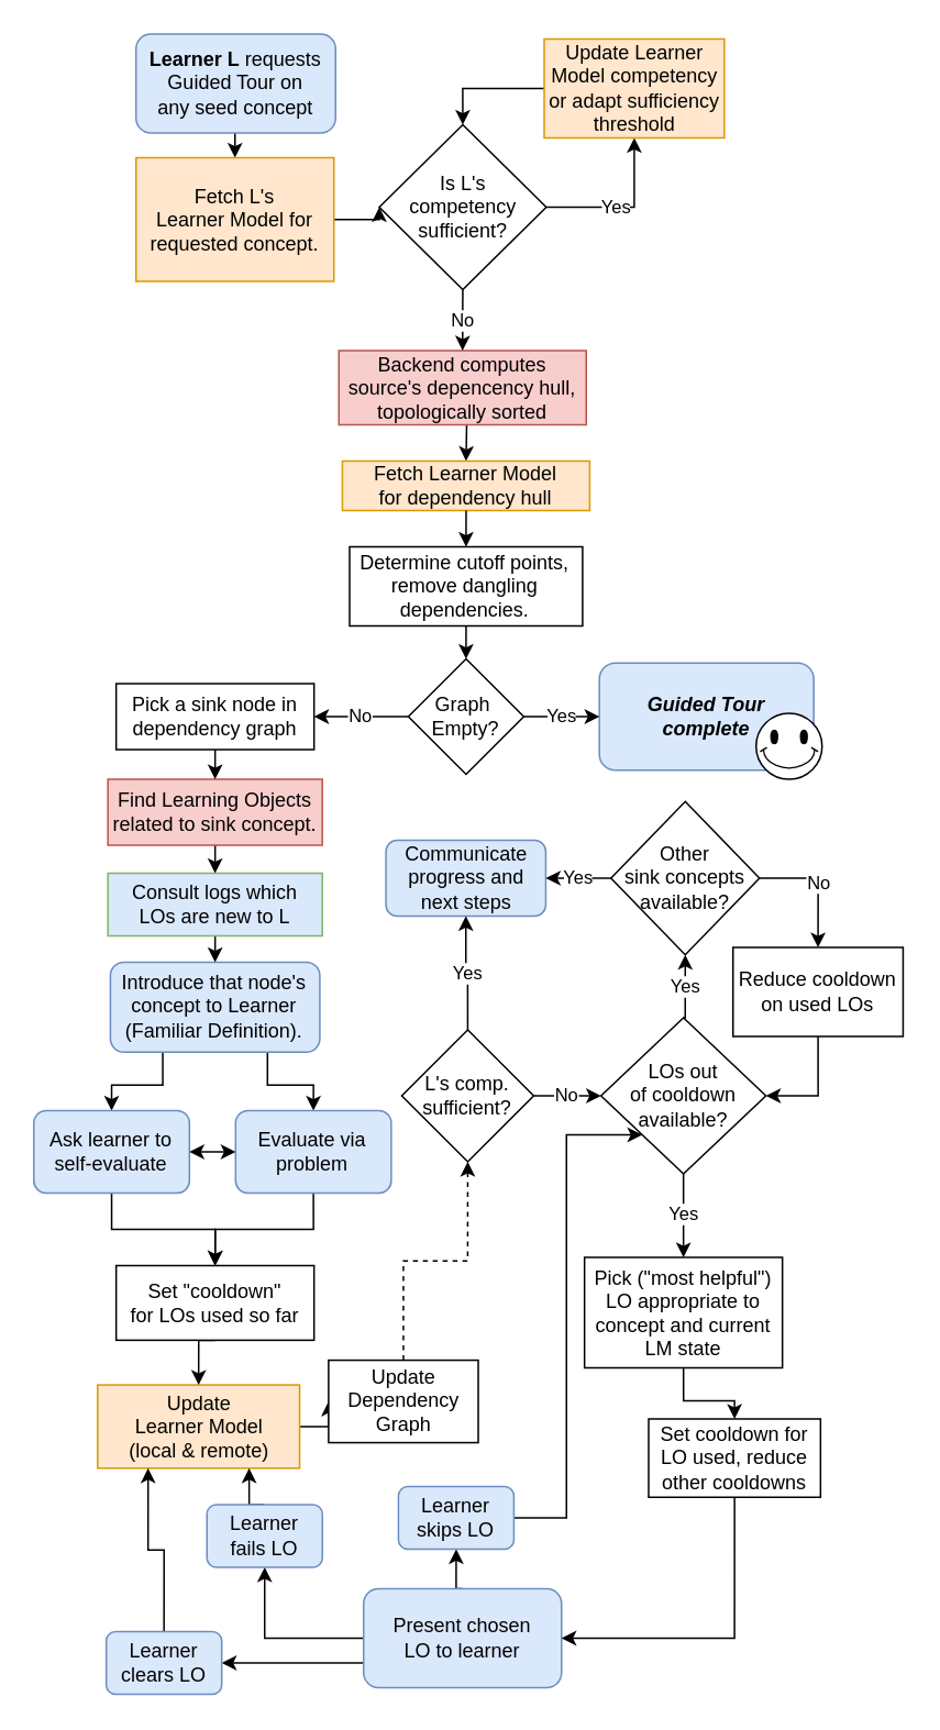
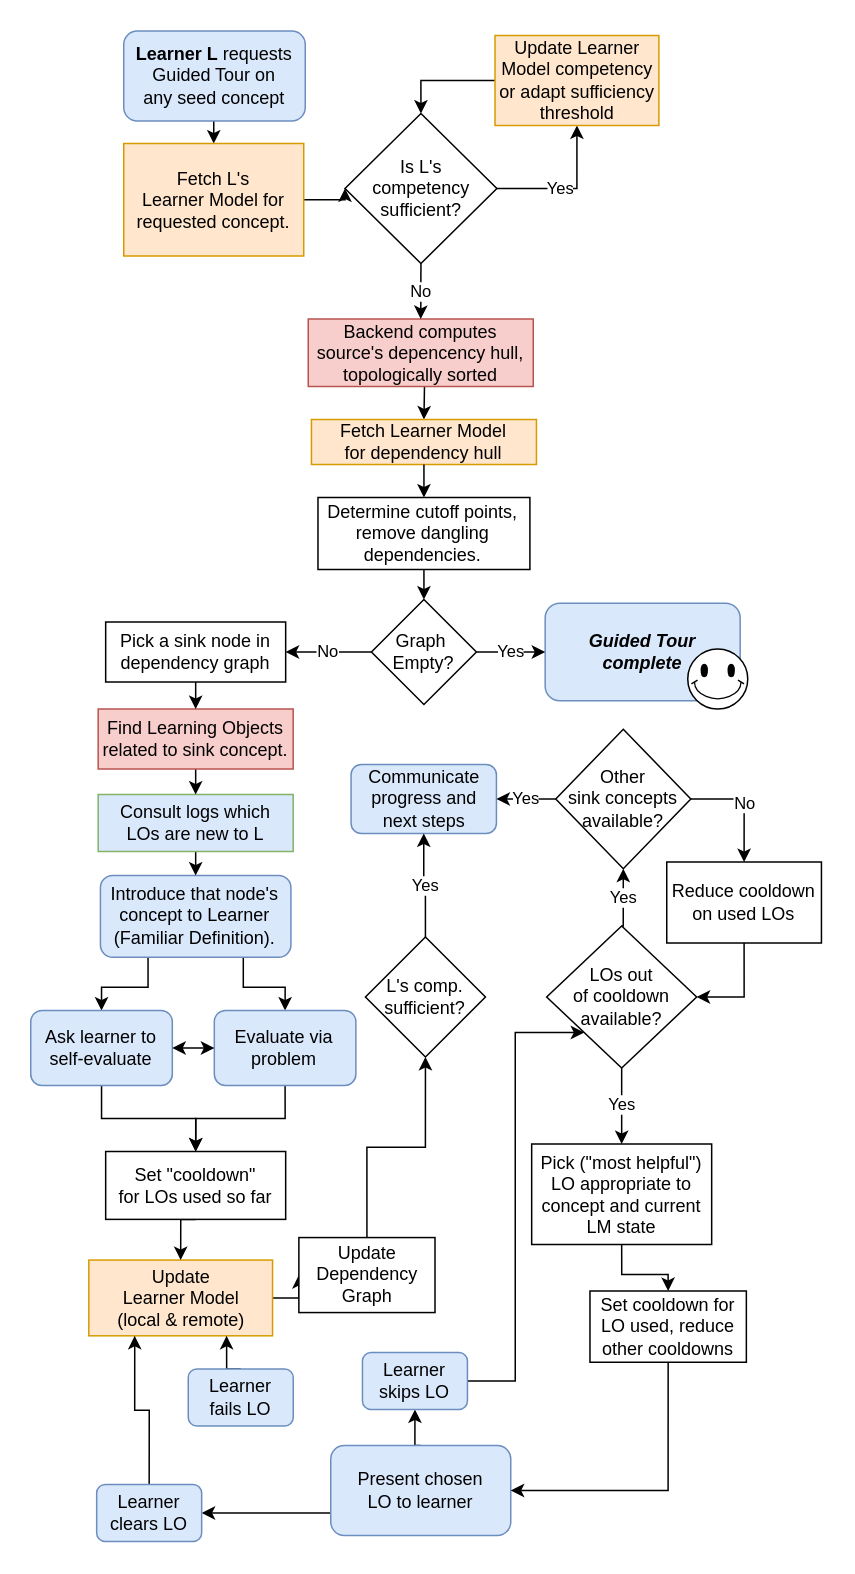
  <mxCell id="0" />
  <mxCell id="1" parent="0" />
  <mxCell id="2" style="edgeStyle=orthogonalEdgeStyle;rounded=0;orthogonalLoop=1;jettySize=auto;html=1;exitX=0.575;exitY=0.973;exitDx=0;exitDy=0;entryX=0.5;entryY=0;entryDx=0;entryDy=0;exitPerimeter=0;" parent="1" source="3" target="54" edge="1"><mxGeometry relative="1" as="geometry" /></mxCell>
  <mxCell id="3" value="&lt;b&gt;Learner L&amp;nbsp;&lt;/b&gt;requests Guided Tour on&lt;br&gt;any seed concept" style="rounded=1;whiteSpace=wrap;html=1;fillColor=#dae8fc;strokeColor=#6c8ebf;" parent="1" vertex="1"><mxGeometry x="82" y="20" width="121" height="60" as="geometry" /></mxCell>
  <mxCell id="4" value="Yes" style="edgeStyle=orthogonalEdgeStyle;rounded=0;orthogonalLoop=1;jettySize=auto;html=1;exitX=1;exitY=0.5;exitDx=0;exitDy=0;entryX=0.5;entryY=1;entryDx=0;entryDy=0;" parent="1" source="5" target="56" edge="1"><mxGeometry x="-0.123" relative="1" as="geometry"><mxPoint as="offset" /></mxGeometry></mxCell>
  <mxCell id="5" value="Is L's&lt;br&gt;competency&lt;br&gt;sufficient?" style="rhombus;whiteSpace=wrap;html=1;" parent="1" vertex="1"><mxGeometry x="229.5" y="75" width="101.25" height="100" as="geometry" /></mxCell>
  <mxCell id="6" value="&lt;i&gt;&lt;b&gt;Guided Tour&lt;br&gt;complete&lt;/b&gt;&lt;/i&gt;" style="rounded=1;whiteSpace=wrap;html=1;fillColor=#dae8fc;strokeColor=#6c8ebf;" parent="1" vertex="1"><mxGeometry x="362.95" y="401.5" width="130" height="65" as="geometry" /></mxCell>
  <mxCell id="7" style="edgeStyle=orthogonalEdgeStyle;rounded=0;orthogonalLoop=1;jettySize=auto;html=1;exitX=0.5;exitY=1;exitDx=0;exitDy=0;entryX=0.5;entryY=0;entryDx=0;entryDy=0;" edge="1" parent="1" target="57"><mxGeometry relative="1" as="geometry"><mxPoint x="282" y="232" as="sourcePoint" /></mxGeometry></mxCell>
  <mxCell id="8" value="Backend computes source's depencency hull,&lt;br&gt;topologically sorted" style="rounded=0;whiteSpace=wrap;html=1;fillColor=#f8cecc;strokeColor=#b85450;" parent="1" vertex="1"><mxGeometry x="205" y="212" width="150" height="45" as="geometry" /></mxCell>
  <mxCell id="9" value="No" style="edgeStyle=orthogonalEdgeStyle;rounded=0;orthogonalLoop=1;jettySize=auto;html=1;exitX=0.5;exitY=1;exitDx=0;exitDy=0;entryX=0.5;entryY=0;entryDx=0;entryDy=0;" parent="1" source="5" target="8" edge="1"><mxGeometry x="0.008" relative="1" as="geometry"><mxPoint x="283.625" y="180" as="sourcePoint" /><mxPoint as="offset" /></mxGeometry></mxCell>
  <mxCell id="10" style="edgeStyle=orthogonalEdgeStyle;rounded=0;orthogonalLoop=1;jettySize=auto;html=1;exitX=0.75;exitY=1;exitDx=0;exitDy=0;entryX=0.5;entryY=0;entryDx=0;entryDy=0;" parent="1" source="12" target="27" edge="1"><mxGeometry relative="1" as="geometry" /></mxCell>
  <mxCell id="11" style="edgeStyle=orthogonalEdgeStyle;rounded=0;orthogonalLoop=1;jettySize=auto;html=1;exitX=0.25;exitY=1;exitDx=0;exitDy=0;entryX=0.5;entryY=0;entryDx=0;entryDy=0;" parent="1" source="12" target="18" edge="1"><mxGeometry relative="1" as="geometry"><mxPoint x="67.19" y="673" as="targetPoint" /></mxGeometry></mxCell>
  <mxCell id="12" value="Introduce that node's &lt;br&gt;concept to Learner&lt;br&gt;(Familiar Definition)." style="rounded=1;whiteSpace=wrap;html=1;fillColor=#dae8fc;strokeColor=#6c8ebf;" parent="1" vertex="1"><mxGeometry x="66.45" y="583" width="127" height="54.5" as="geometry" /></mxCell>
  <mxCell id="13" value="Yes" style="edgeStyle=orthogonalEdgeStyle;rounded=0;orthogonalLoop=1;jettySize=auto;html=1;exitX=1;exitY=0.5;exitDx=0;exitDy=0;entryX=0;entryY=0.5;entryDx=0;entryDy=0;" parent="1" source="15" target="6" edge="1"><mxGeometry relative="1" as="geometry" /></mxCell>
  <mxCell id="14" value="No" style="edgeStyle=orthogonalEdgeStyle;rounded=0;orthogonalLoop=1;jettySize=auto;html=1;exitX=0;exitY=0.5;exitDx=0;exitDy=0;entryX=1;entryY=0.5;entryDx=0;entryDy=0;" parent="1" source="15" target="52" edge="1"><mxGeometry relative="1" as="geometry" /></mxCell>
  <mxCell id="15" value="Graph&amp;nbsp;&lt;br&gt;Empty?" style="rhombus;whiteSpace=wrap;html=1;" parent="1" vertex="1"><mxGeometry x="247.12" y="399" width="70" height="70" as="geometry" /></mxCell>
  <mxCell id="16" value="Communicate&lt;br&gt;progress and&lt;br&gt;next steps" style="rounded=1;whiteSpace=wrap;html=1;fillColor=#dae8fc;strokeColor=#6c8ebf;" parent="1" vertex="1"><mxGeometry x="233.54" y="509" width="96.92" height="46" as="geometry" /></mxCell>
  <mxCell id="17" value="" style="edgeStyle=orthogonalEdgeStyle;rounded=0;orthogonalLoop=1;jettySize=auto;html=1;" edge="1" parent="1" source="18" target="33"><mxGeometry relative="1" as="geometry" /></mxCell>
  <mxCell id="18" value="Ask learner to&lt;br&gt;self-evaluate" style="rounded=1;whiteSpace=wrap;html=1;fillColor=#dae8fc;strokeColor=#6c8ebf;" parent="1" vertex="1"><mxGeometry x="20" y="673" width="94.38" height="50" as="geometry" /></mxCell>
  <mxCell id="19" value="Yes" style="edgeStyle=orthogonalEdgeStyle;rounded=0;orthogonalLoop=1;jettySize=auto;html=1;exitX=0.5;exitY=0;exitDx=0;exitDy=0;entryX=0.5;entryY=1;entryDx=0;entryDy=0;" parent="1" source="21" target="16" edge="1"><mxGeometry relative="1" as="geometry"><mxPoint x="281.95" y="744" as="targetPoint" /></mxGeometry></mxCell>
- <mxCell id="20" value="No" style="edgeStyle=orthogonalEdgeStyle;rounded=0;orthogonalLoop=1;jettySize=auto;html=1;exitX=1;exitY=0.5;exitDx=0;exitDy=0;entryX=0;entryY=0.5;entryDx=0;entryDy=0;" parent="1" source="21" target="36" edge="1"><mxGeometry relative="1" as="geometry"><mxPoint x="493.95" y="873.625" as="targetPoint" /></mxGeometry></mxCell>
  <mxCell id="21" value="L's comp.&lt;br&gt;sufficient?" style="rhombus;whiteSpace=wrap;html=1;" parent="1" vertex="1"><mxGeometry x="243.13" y="624" width="80" height="80" as="geometry" /></mxCell>
  <mxCell id="22" style="edgeStyle=orthogonalEdgeStyle;rounded=0;orthogonalLoop=1;jettySize=auto;html=1;exitX=1;exitY=0.5;exitDx=0;exitDy=0;entryX=0;entryY=0.5;entryDx=0;entryDy=0;" parent="1" source="23" target="65" edge="1"><mxGeometry relative="1" as="geometry" /></mxCell>
  <mxCell id="23" value="Update&lt;br&gt;Learner Model&lt;br&gt;(local &amp;amp; remote)" style="rounded=0;whiteSpace=wrap;html=1;fillColor=#ffe6cc;strokeColor=#d79b00;" parent="1" vertex="1"><mxGeometry x="58.7" y="839.38" width="122.5" height="50.5" as="geometry" /></mxCell>
  <mxCell id="24" style="edgeStyle=orthogonalEdgeStyle;rounded=0;orthogonalLoop=1;jettySize=auto;html=1;exitX=0.5;exitY=1;exitDx=0;exitDy=0;entryX=0.5;entryY=0;entryDx=0;entryDy=0;" parent="1" source="25" target="12" edge="1"><mxGeometry relative="1" as="geometry" /></mxCell>
  <mxCell id="25" value="Consult logs which&lt;br&gt;LOs are new to L" style="rounded=0;whiteSpace=wrap;html=1;fillColor=#dae8fc;strokeColor=#82b366;" parent="1" vertex="1"><mxGeometry x="64.95" y="529" width="130" height="38" as="geometry" /></mxCell>
  <mxCell id="26" style="edgeStyle=orthogonalEdgeStyle;rounded=0;orthogonalLoop=1;jettySize=auto;html=1;exitX=0.5;exitY=1;exitDx=0;exitDy=0;entryX=0.5;entryY=0;entryDx=0;entryDy=0;" parent="1" source="27" target="33" edge="1"><mxGeometry relative="1" as="geometry" /></mxCell>
  <mxCell id="27" value="Evaluate via&lt;br&gt;problem" style="rounded=1;whiteSpace=wrap;html=1;fillColor=#dae8fc;strokeColor=#6c8ebf;" parent="1" vertex="1"><mxGeometry x="142.37" y="673" width="94.38" height="50" as="geometry" /></mxCell>
  <mxCell id="28" style="edgeStyle=orthogonalEdgeStyle;rounded=0;orthogonalLoop=1;jettySize=auto;html=1;exitX=0.5;exitY=1;exitDx=0;exitDy=0;entryX=0.5;entryY=0;entryDx=0;entryDy=0;" parent="1" source="29" target="25" edge="1"><mxGeometry relative="1" as="geometry" /></mxCell>
  <mxCell id="29" value="Find Learning Objects&lt;br&gt;related to sink concept." style="rounded=0;whiteSpace=wrap;html=1;fillColor=#f8cecc;strokeColor=#b85450;" parent="1" vertex="1"><mxGeometry x="64.95" y="472" width="130" height="40" as="geometry" /></mxCell>
  <mxCell id="30" value="" style="endArrow=classic;startArrow=classic;html=1;rounded=0;exitX=1;exitY=0.5;exitDx=0;exitDy=0;entryX=0;entryY=0.5;entryDx=0;entryDy=0;" parent="1" source="18" target="27" edge="1"><mxGeometry width="50" height="50" relative="1" as="geometry"><mxPoint x="114.38" y="698" as="sourcePoint" /><mxPoint x="632.7" y="1063.75" as="targetPoint" /></mxGeometry></mxCell>
  <mxCell id="31" style="edgeStyle=orthogonalEdgeStyle;rounded=0;orthogonalLoop=1;jettySize=auto;html=1;entryX=0.5;entryY=0;entryDx=0;entryDy=0;" parent="1" edge="1"><mxGeometry relative="1" as="geometry"><mxPoint x="445.45" y="965" as="sourcePoint" /><mxPoint x="445.45" y="965" as="targetPoint" /></mxGeometry></mxCell>
  <mxCell id="32" style="edgeStyle=orthogonalEdgeStyle;rounded=0;orthogonalLoop=1;jettySize=auto;html=1;exitX=0.5;exitY=1;exitDx=0;exitDy=0;entryX=0.5;entryY=0;entryDx=0;entryDy=0;" parent="1" source="33" target="23" edge="1"><mxGeometry relative="1" as="geometry" /></mxCell>
  <mxCell id="33" value="Set &quot;cooldown&quot;&lt;br&gt;for LOs used so far" style="rounded=0;whiteSpace=wrap;html=1;" parent="1" vertex="1"><mxGeometry x="69.95" y="767" width="120" height="45.25" as="geometry" /></mxCell>
  <mxCell id="34" value="Yes" style="edgeStyle=orthogonalEdgeStyle;rounded=0;orthogonalLoop=1;jettySize=auto;html=1;exitX=0.5;exitY=1;exitDx=0;exitDy=0;entryX=0.5;entryY=0;entryDx=0;entryDy=0;" parent="1" source="36" target="38" edge="1"><mxGeometry relative="1" as="geometry" /></mxCell>
  <mxCell id="35" value="Yes" style="edgeStyle=orthogonalEdgeStyle;rounded=0;orthogonalLoop=1;jettySize=auto;html=1;exitX=0.5;exitY=0;exitDx=0;exitDy=0;entryX=0.5;entryY=1;entryDx=0;entryDy=0;" edge="1" parent="1" source="36" target="68"><mxGeometry relative="1" as="geometry" /></mxCell>
  <mxCell id="36" value="LOs out&lt;br&gt;of cooldown&lt;br&gt;available?" style="rhombus;whiteSpace=wrap;html=1;" parent="1" vertex="1"><mxGeometry x="363.95" y="616.63" width="100" height="94.75" as="geometry" /></mxCell>
  <mxCell id="37" style="edgeStyle=orthogonalEdgeStyle;rounded=0;orthogonalLoop=1;jettySize=auto;html=1;exitX=0.5;exitY=1;exitDx=0;exitDy=0;entryX=0.5;entryY=0;entryDx=0;entryDy=0;" parent="1" source="38" target="44" edge="1"><mxGeometry relative="1" as="geometry" /></mxCell>
  <mxCell id="38" value="Pick (&quot;most helpful&quot;)&lt;br&gt;LO appropriate to concept and current LM state" style="rounded=0;whiteSpace=wrap;html=1;" parent="1" vertex="1"><mxGeometry x="353.95" y="762" width="120" height="67" as="geometry" /></mxCell>
- <mxCell id="39" style="edgeStyle=orthogonalEdgeStyle;rounded=0;orthogonalLoop=1;jettySize=auto;html=1;exitX=0;exitY=0.5;exitDx=0;exitDy=0;entryX=0.5;entryY=1;entryDx=0;entryDy=0;" parent="1" source="42" target="48" edge="1"><mxGeometry relative="1" as="geometry" /></mxCell>
  <mxCell id="40" style="edgeStyle=orthogonalEdgeStyle;rounded=0;orthogonalLoop=1;jettySize=auto;html=1;exitX=0;exitY=0.75;exitDx=0;exitDy=0;entryX=1;entryY=0.5;entryDx=0;entryDy=0;" parent="1" source="42" target="50" edge="1"><mxGeometry relative="1" as="geometry" /></mxCell>
  <mxCell id="41" style="edgeStyle=orthogonalEdgeStyle;rounded=0;orthogonalLoop=1;jettySize=auto;html=1;exitX=0.5;exitY=0;exitDx=0;exitDy=0;entryX=0.5;entryY=1;entryDx=0;entryDy=0;" edge="1" parent="1" source="42" target="46"><mxGeometry relative="1" as="geometry" /></mxCell>
  <mxCell id="42" value="Present chosen&lt;br&gt;LO to learner" style="rounded=1;whiteSpace=wrap;html=1;fillColor=#dae8fc;strokeColor=#6c8ebf;" parent="1" vertex="1"><mxGeometry x="220" y="963" width="120" height="60" as="geometry" /></mxCell>
  <mxCell id="43" style="edgeStyle=orthogonalEdgeStyle;rounded=0;orthogonalLoop=1;jettySize=auto;html=1;exitX=0.5;exitY=1;exitDx=0;exitDy=0;entryX=1;entryY=0.5;entryDx=0;entryDy=0;" edge="1" parent="1" source="44" target="42"><mxGeometry relative="1" as="geometry" /></mxCell>
  <mxCell id="44" value="Set cooldown for&lt;br&gt;LO used, reduce&lt;br&gt;other cooldowns" style="rounded=0;whiteSpace=wrap;html=1;" parent="1" vertex="1"><mxGeometry x="392.82" y="860" width="104.25" height="47.5" as="geometry" /></mxCell>
  <mxCell id="45" style="edgeStyle=orthogonalEdgeStyle;rounded=0;orthogonalLoop=1;jettySize=auto;html=1;exitX=1;exitY=0.5;exitDx=0;exitDy=0;entryX=0;entryY=1;entryDx=0;entryDy=0;" edge="1" parent="1" source="46" target="36"><mxGeometry relative="1" as="geometry"><Array as="points"><mxPoint x="343" y="920" /><mxPoint x="343" y="688" /></Array></mxGeometry></mxCell>
  <mxCell id="46" value="Learner&lt;br&gt;skips LO" style="rounded=1;whiteSpace=wrap;html=1;fillColor=#dae8fc;strokeColor=#6c8ebf;" parent="1" vertex="1"><mxGeometry x="241.13" y="901" width="70" height="38" as="geometry" /></mxCell>
  <mxCell id="47" style="edgeStyle=orthogonalEdgeStyle;rounded=0;orthogonalLoop=1;jettySize=auto;html=1;exitX=0.5;exitY=0;exitDx=0;exitDy=0;entryX=0.75;entryY=1;entryDx=0;entryDy=0;" parent="1" source="48" target="23" edge="1"><mxGeometry relative="1" as="geometry" /></mxCell>
  <mxCell id="48" value="Learner&lt;br&gt;fails LO" style="rounded=1;whiteSpace=wrap;html=1;fillColor=#dae8fc;strokeColor=#6c8ebf;" parent="1" vertex="1"><mxGeometry x="125" y="912" width="70" height="38" as="geometry" /></mxCell>
  <mxCell id="49" style="edgeStyle=orthogonalEdgeStyle;rounded=0;orthogonalLoop=1;jettySize=auto;html=1;exitX=0.5;exitY=0;exitDx=0;exitDy=0;entryX=0.25;entryY=1;entryDx=0;entryDy=0;" parent="1" source="50" target="23" edge="1"><mxGeometry relative="1" as="geometry" /></mxCell>
  <mxCell id="50" value="Learner&lt;br&gt;clears&amp;nbsp;LO" style="rounded=1;whiteSpace=wrap;html=1;fillColor=#dae8fc;strokeColor=#6c8ebf;" parent="1" vertex="1"><mxGeometry x="63.95" y="989" width="70" height="38" as="geometry" /></mxCell>
  <mxCell id="51" style="edgeStyle=orthogonalEdgeStyle;rounded=0;orthogonalLoop=1;jettySize=auto;html=1;exitX=0.5;exitY=1;exitDx=0;exitDy=0;entryX=0.5;entryY=0;entryDx=0;entryDy=0;" parent="1" source="52" target="29" edge="1"><mxGeometry relative="1" as="geometry" /></mxCell>
  <mxCell id="52" value="Pick a sink node in dependency graph" style="rounded=0;whiteSpace=wrap;html=1;" parent="1" vertex="1"><mxGeometry x="69.95" y="414" width="120" height="40" as="geometry" /></mxCell>
  <mxCell id="53" style="edgeStyle=orthogonalEdgeStyle;rounded=0;orthogonalLoop=1;jettySize=auto;html=1;exitX=1;exitY=0.5;exitDx=0;exitDy=0;entryX=0;entryY=0.5;entryDx=0;entryDy=0;" parent="1" source="54" target="5" edge="1"><mxGeometry relative="1" as="geometry" /></mxCell>
  <mxCell id="54" value="Fetch L's&lt;br&gt;Learner Model for&lt;br&gt;requested concept." style="rounded=0;whiteSpace=wrap;html=1;fillColor=#ffe6cc;strokeColor=#d79b00;" parent="1" vertex="1"><mxGeometry x="82" y="95" width="120" height="75" as="geometry" /></mxCell>
  <mxCell id="55" style="edgeStyle=orthogonalEdgeStyle;rounded=0;orthogonalLoop=1;jettySize=auto;html=1;exitX=0;exitY=0.5;exitDx=0;exitDy=0;entryX=0.5;entryY=0;entryDx=0;entryDy=0;" parent="1" source="56" target="5" edge="1"><mxGeometry relative="1" as="geometry" /></mxCell>
  <mxCell id="56" value="Update Learner Model competency&lt;br&gt;or adapt sufficiency threshold" style="rounded=0;whiteSpace=wrap;html=1;fillColor=#ffe6cc;strokeColor=#d79b00;" parent="1" vertex="1"><mxGeometry x="329.5" y="23" width="109.25" height="60" as="geometry" /></mxCell>
  <mxCell id="57" value="Fetch Learner Model&lt;br&gt;for dependency hull" style="rounded=0;whiteSpace=wrap;html=1;fillColor=#ffe6cc;strokeColor=#d79b00;" parent="1" vertex="1"><mxGeometry x="207.13" y="279" width="150" height="30" as="geometry" /></mxCell>
  <mxCell id="58" value="" style="verticalLabelPosition=bottom;verticalAlign=top;html=1;shape=mxgraph.basic.smiley;" parent="1" vertex="1"><mxGeometry x="458" y="432" width="40" height="40" as="geometry" /></mxCell>
  <mxCell id="59" style="edgeStyle=orthogonalEdgeStyle;rounded=0;orthogonalLoop=1;jettySize=auto;html=1;exitX=0.5;exitY=1;exitDx=0;exitDy=0;entryX=0.5;entryY=0;entryDx=0;entryDy=0;" edge="1" parent="1" source="57" target="61"><mxGeometry relative="1" as="geometry"><mxPoint x="282.13" y="362" as="sourcePoint" /></mxGeometry></mxCell>
  <mxCell id="60" style="edgeStyle=orthogonalEdgeStyle;rounded=0;orthogonalLoop=1;jettySize=auto;html=1;exitX=0.5;exitY=1;exitDx=0;exitDy=0;entryX=0.5;entryY=0;entryDx=0;entryDy=0;" parent="1" source="61" target="15" edge="1"><mxGeometry relative="1" as="geometry" /></mxCell>
  <mxCell id="61" value="Determine cutoff points, remove dangling&lt;br&gt;dependencies." style="rounded=0;whiteSpace=wrap;html=1;" parent="1" vertex="1"><mxGeometry x="211.49" y="331" width="141.28" height="48" as="geometry" /></mxCell>
  <mxCell id="62" style="edgeStyle=orthogonalEdgeStyle;rounded=0;orthogonalLoop=1;jettySize=auto;html=1;exitX=0.5;exitY=1;exitDx=0;exitDy=0;entryX=1;entryY=0.5;entryDx=0;entryDy=0;" edge="1" parent="1" source="63" target="36"><mxGeometry relative="1" as="geometry" /></mxCell>
  <mxCell id="63" value="Reduce cooldown&lt;br&gt;on used LOs" style="rounded=0;whiteSpace=wrap;html=1;" parent="1" vertex="1"><mxGeometry x="444" y="574" width="103.13" height="54" as="geometry" /></mxCell>
- <mxCell id="64" style="edgeStyle=orthogonalEdgeStyle;rounded=0;orthogonalLoop=1;jettySize=auto;html=1;exitX=0.5;exitY=0;exitDx=0;exitDy=0;entryX=0.5;entryY=1;entryDx=0;entryDy=0;dashed=1;" parent="1" source="65" target="21" edge="1"><mxGeometry relative="1" as="geometry" /></mxCell>
+ <mxCell id="64" style="edgeStyle=orthogonalEdgeStyle;rounded=0;orthogonalLoop=1;jettySize=auto;html=1;exitX=0.5;exitY=0;exitDx=0;exitDy=0;entryX=0.5;entryY=1;entryDx=0;entryDy=0;" parent="1" source="65" target="21" edge="1"><mxGeometry relative="1" as="geometry" /></mxCell>
  <mxCell id="65" value="Update&lt;br&gt;Dependency&lt;br&gt;Graph" style="rounded=0;whiteSpace=wrap;html=1;" parent="1" vertex="1"><mxGeometry x="198.75" y="824.38" width="90.75" height="50" as="geometry" /></mxCell>
  <mxCell id="66" value="Yes" style="edgeStyle=orthogonalEdgeStyle;rounded=0;orthogonalLoop=1;jettySize=auto;html=1;exitX=0;exitY=0.5;exitDx=0;exitDy=0;entryX=1;entryY=0.5;entryDx=0;entryDy=0;" edge="1" parent="1" source="68" target="16"><mxGeometry relative="1" as="geometry" /></mxCell>
  <mxCell id="67" value="No" style="edgeStyle=orthogonalEdgeStyle;rounded=0;orthogonalLoop=1;jettySize=auto;html=1;exitX=1;exitY=0.5;exitDx=0;exitDy=0;entryX=0.5;entryY=0;entryDx=0;entryDy=0;" edge="1" parent="1" source="68" target="63"><mxGeometry relative="1" as="geometry" /></mxCell>
  <mxCell id="68" value="Other&lt;br&gt;sink concepts&lt;br&gt;available?" style="rhombus;whiteSpace=wrap;html=1;" vertex="1" parent="1"><mxGeometry x="370" y="485.5" width="90.05" height="93" as="geometry" /></mxCell>
